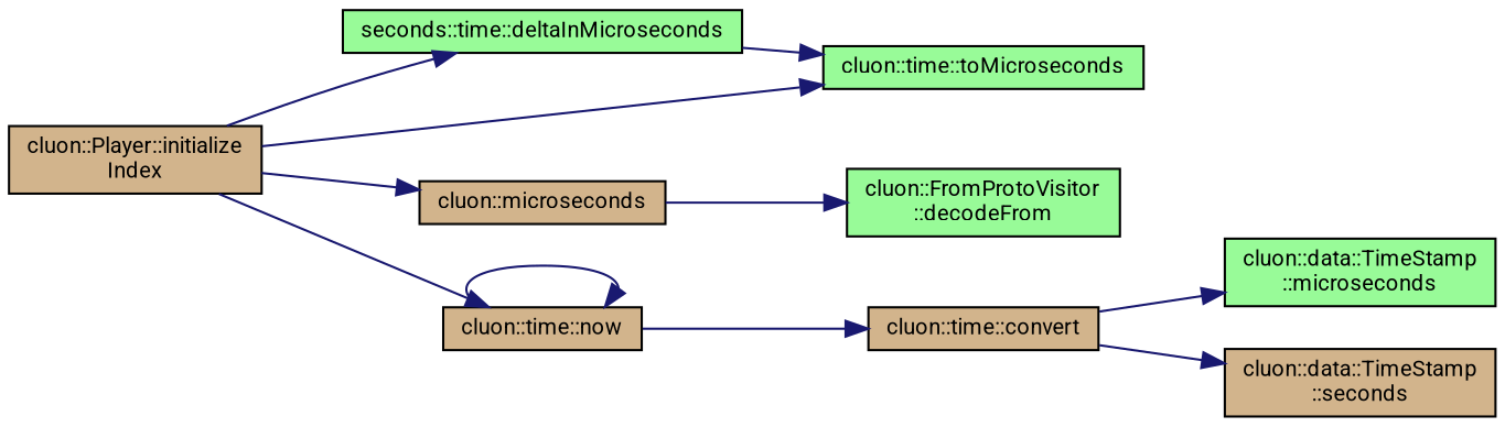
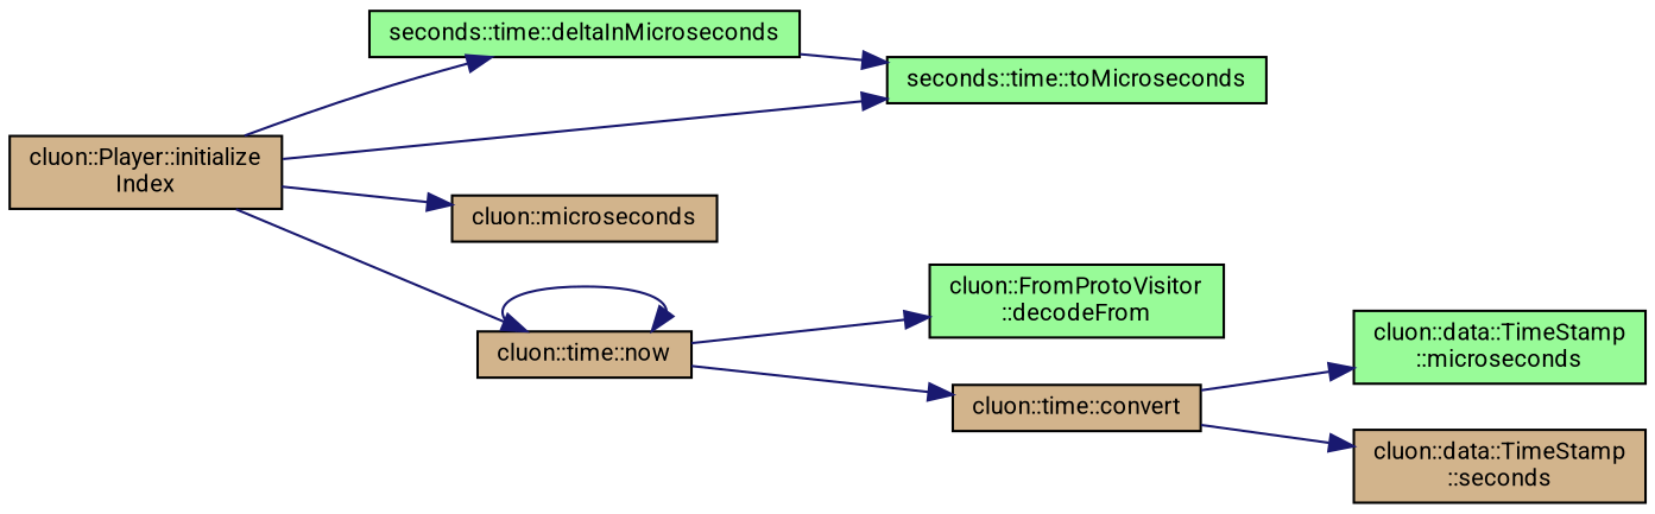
  digraph {
    fontname=Roboto
    rankdir=LR
    node [color=black fillcolor=tan fontname=Roboto fontsize=10 shape=record style=filled]
    edge [color=midnightblue fontname=Roboto fontsize=10 labelfontname=Helvetica labelfontsize=10 style=solid]
    n1 [fontcolor=black height=0.2 label="cluon::Player::initialize\lIndex" width=0.4]
    n2 [fillcolor=palegreen height=0.2 label="seconds::time::deltaInMicroseconds" width=0.4]
-   n3 [fillcolor=palegreen height=0.2 label="cluon::time::toMicroseconds" width=0.4]
+   n3 [fillcolor=palegreen height=0.2 label="seconds::time::toMicroseconds" width=0.4]
    n4 [height=0.2 label="cluon::microseconds" width=0.4]
    n5 [height=0.2 label="cluon::time::now" width=0.4]
    n6 [fillcolor=palegreen height=0.2 label="cluon::FromProtoVisitor\l::decodeFrom" width=0.4]
    n7 [height=0.2 label="cluon::time::convert" width=0.4]
    n8 [fillcolor=palegreen height=0.2 label="cluon::data::TimeStamp\l::microseconds" width=0.4]
    n9 [height=0.2 label="cluon::data::TimeStamp\l::seconds" width=0.4]
    n1 -> n2
    n1 -> n3
    n1 -> n4
    n1 -> n5
    n2 -> n3
-   n4 -> n6
+   n5 -> n6
    n5 -> n5
    n5 -> n7
    n7 -> n8
    n7 -> n9
  }
